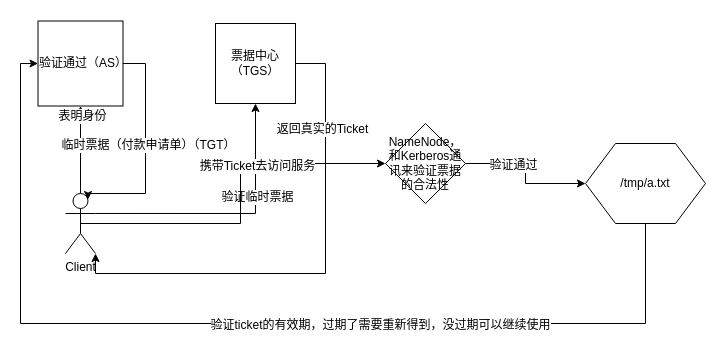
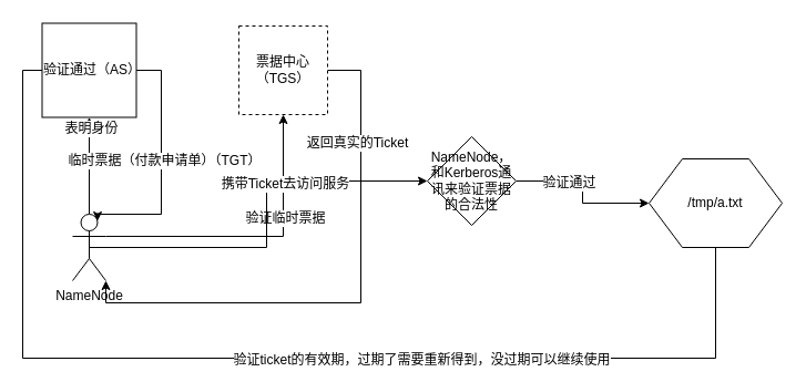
  <mxCell id="0" />
  <mxCell id="1" parent="0" />
  <mxCell id="2" style="edgeStyle=orthogonalEdgeStyle;rounded=0;orthogonalLoop=1;jettySize=auto;html=1;entryX=0.5;entryY=1;entryDx=0;entryDy=0;" edge="1" parent="1" source="8" target="11"><mxGeometry relative="1" as="geometry" /></mxCell>
  <mxCell id="3" value="表明身份" style="text;html=1;resizable=0;points=[];align=center;verticalAlign=middle;labelBackgroundColor=#ffffff;" vertex="1" connectable="0" parent="2"><mxGeometry x="0.773" y="-1" relative="1" as="geometry"><mxPoint as="offset" /></mxGeometry></mxCell>
  <mxCell id="4" style="edgeStyle=orthogonalEdgeStyle;rounded=0;orthogonalLoop=1;jettySize=auto;html=1;exitX=1;exitY=0.333;exitDx=0;exitDy=0;exitPerimeter=0;" edge="1" parent="1" source="8" target="14"><mxGeometry relative="1" as="geometry" /></mxCell>
  <mxCell id="5" value="验证临时票据" style="text;html=1;resizable=0;points=[];align=center;verticalAlign=middle;labelBackgroundColor=#ffffff;" vertex="1" connectable="0" parent="4"><mxGeometry x="0.185" y="17" relative="1" as="geometry"><mxPoint x="18" y="-17" as="offset" /></mxGeometry></mxCell>
  <mxCell id="6" style="edgeStyle=orthogonalEdgeStyle;rounded=0;orthogonalLoop=1;jettySize=auto;html=1;exitX=0.5;exitY=0.5;exitDx=0;exitDy=0;exitPerimeter=0;entryX=0;entryY=0.5;entryDx=0;entryDy=0;" edge="1" parent="1" source="8" target="17"><mxGeometry relative="1" as="geometry" /></mxCell>
  <mxCell id="7" value="携带Ticket去访问服务" style="text;html=1;resizable=0;points=[];align=center;verticalAlign=middle;labelBackgroundColor=#ffffff;" vertex="1" connectable="0" parent="6"><mxGeometry x="0.294" y="-2" relative="1" as="geometry"><mxPoint as="offset" /></mxGeometry></mxCell>
- <mxCell id="8" value="Client" style="shape=umlActor;verticalLabelPosition=bottom;labelBackgroundColor=#ffffff;verticalAlign=top;html=1;outlineConnect=0;" vertex="1" parent="1"><mxGeometry x="65" y="193" width="30" height="60" as="geometry" /></mxCell>
+ <mxCell id="8" value="NameNode" style="shape=umlActor;verticalLabelPosition=bottom;labelBackgroundColor=#ffffff;verticalAlign=top;html=1;outlineConnect=0;" vertex="1" parent="1"><mxGeometry x="65" y="193" width="30" height="60" as="geometry" /></mxCell>
  <mxCell id="9" style="edgeStyle=orthogonalEdgeStyle;rounded=0;orthogonalLoop=1;jettySize=auto;html=1;entryX=0.75;entryY=0.1;entryDx=0;entryDy=0;entryPerimeter=0;" edge="1" parent="1" source="11" target="8"><mxGeometry relative="1" as="geometry"><Array as="points"><mxPoint x="145" y="63" /><mxPoint x="145" y="193" /><mxPoint x="88" y="193" /></Array></mxGeometry></mxCell>
  <mxCell id="10" value="临时票据（付款申请单）（TGT）" style="text;html=1;resizable=0;points=[];align=center;verticalAlign=middle;labelBackgroundColor=#ffffff;" vertex="1" connectable="0" parent="9"><mxGeometry x="-0.038" y="2" relative="1" as="geometry"><mxPoint as="offset" /></mxGeometry></mxCell>
  <mxCell id="11" value="验证通过（AS）" style="whiteSpace=wrap;html=1;aspect=fixed;" vertex="1" parent="1"><mxGeometry x="37.5" y="20.5" width="85" height="85" as="geometry" /></mxCell>
  <mxCell id="12" style="edgeStyle=orthogonalEdgeStyle;rounded=0;orthogonalLoop=1;jettySize=auto;html=1;entryX=1;entryY=1;entryDx=0;entryDy=0;entryPerimeter=0;" edge="1" parent="1" source="14" target="8"><mxGeometry relative="1" as="geometry"><Array as="points"><mxPoint x="325" y="63" /><mxPoint x="325" y="273" /><mxPoint x="95" y="273" /></Array></mxGeometry></mxCell>
  <mxCell id="13" value="返回真实的Ticket" style="text;html=1;resizable=0;points=[];align=center;verticalAlign=middle;labelBackgroundColor=#ffffff;" vertex="1" connectable="0" parent="12"><mxGeometry x="-0.611" y="-4" relative="1" as="geometry"><mxPoint as="offset" /></mxGeometry></mxCell>
- <mxCell id="14" value="票据中心（TGS）" style="whiteSpace=wrap;html=1;aspect=fixed;" vertex="1" parent="1"><mxGeometry x="215" y="23" width="80" height="80" as="geometry" /></mxCell>
+ <mxCell id="14" value="票据中心（TGS）" style="whiteSpace=wrap;html=1;aspect=fixed;dashed=1;" vertex="1" parent="1"><mxGeometry x="215" y="23" width="80" height="80" as="geometry" /></mxCell>
  <mxCell id="15" style="edgeStyle=orthogonalEdgeStyle;rounded=0;orthogonalLoop=1;jettySize=auto;html=1;exitX=1;exitY=0.5;exitDx=0;exitDy=0;entryX=0;entryY=0.5;entryDx=0;entryDy=0;" edge="1" parent="1" source="17" target="20"><mxGeometry relative="1" as="geometry" /></mxCell>
  <mxCell id="16" value="验证通过" style="text;html=1;resizable=0;points=[];align=center;verticalAlign=middle;labelBackgroundColor=#ffffff;" vertex="1" connectable="0" parent="15"><mxGeometry x="-0.327" y="-1" relative="1" as="geometry"><mxPoint as="offset" /></mxGeometry></mxCell>
  <mxCell id="17" value="NameNode，和Kerberos通讯来验证票据的合法性" style="rhombus;whiteSpace=wrap;html=1;" vertex="1" parent="1"><mxGeometry x="385" y="123" width="80" height="80" as="geometry" /></mxCell>
- <mxCell id="18" style="edgeStyle=orthogonalEdgeStyle;rounded=0;orthogonalLoop=1;jettySize=auto;html=1;entryX=0;entryY=0.5;entryDx=0;entryDy=0;" edge="1" parent="1" source="20" target="11"><mxGeometry relative="1" as="geometry"><Array as="points"><mxPoint x="645" y="323" /><mxPoint x="20" y="323" /><mxPoint x="20" y="63" /></Array></mxGeometry></mxCell>
+ <mxCell id="18" style="edgeStyle=orthogonalEdgeStyle;rounded=0;orthogonalLoop=1;jettySize=auto;html=1;entryX=0;entryY=0.5;entryDx=0;entryDy=0;endArrow=none;" edge="1" parent="1" source="20" target="11"><mxGeometry relative="1" as="geometry"><Array as="points"><mxPoint x="645" y="323" /><mxPoint x="20" y="323" /><mxPoint x="20" y="63" /></Array></mxGeometry></mxCell>
  <mxCell id="19" value="验证ticket的有效期，过期了需要重新得到，没过期可以继续使用&lt;br&gt;" style="text;html=1;resizable=0;points=[];align=center;verticalAlign=middle;labelBackgroundColor=#ffffff;" vertex="1" connectable="0" parent="18"><mxGeometry x="-0.27" y="1" relative="1" as="geometry"><mxPoint as="offset" /></mxGeometry></mxCell>
  <mxCell id="20" value="/tmp/a.txt" style="shape=hexagon;perimeter=hexagonPerimeter2;whiteSpace=wrap;html=1;" vertex="1" parent="1"><mxGeometry x="585" y="143" width="120" height="80" as="geometry" /></mxCell>
